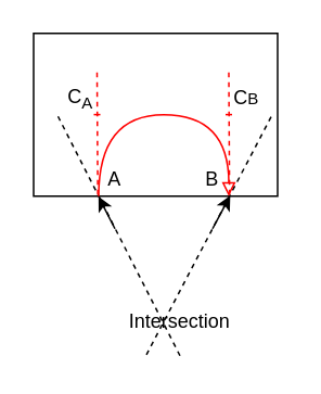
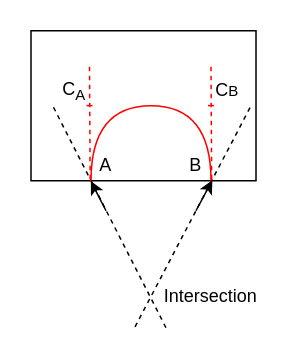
  <mxCell id="0" />
  <mxCell id="1" parent="0" />
  <mxCell id="2" value="" style="rounded=0;whiteSpace=wrap;html=1;" vertex="1" parent="1"><mxGeometry x="20" y="20" width="150" height="100" as="geometry" /></mxCell>
  <mxCell id="3" value="" style="endArrow=classic;html=1;rounded=0;entryX=0.266;entryY=1.002;entryDx=0;entryDy=0;entryPerimeter=0;" edge="1" parent="1" target="2"><mxGeometry width="50" height="50" relative="1" as="geometry"><mxPoint x="70" y="140" as="sourcePoint" /><mxPoint x="130" y="50" as="targetPoint" /></mxGeometry></mxCell>
  <mxCell id="4" value="" style="endArrow=classic;html=1;rounded=0;entryX=0.806;entryY=0.997;entryDx=0;entryDy=0;entryPerimeter=0;" edge="1" parent="1" target="2"><mxGeometry width="50" height="50" relative="1" as="geometry"><mxPoint x="130" y="140" as="sourcePoint" /><mxPoint x="69.9" y="130.2" as="targetPoint" /></mxGeometry></mxCell>
  <mxCell id="5" value="A" style="text;html=1;strokeColor=none;fillColor=none;align=center;verticalAlign=middle;whiteSpace=wrap;rounded=0;" vertex="1" parent="1"><mxGeometry x="60" y="100" width="20" height="20" as="geometry" /></mxCell>
  <mxCell id="6" value="B" style="text;html=1;strokeColor=none;fillColor=none;align=center;verticalAlign=middle;whiteSpace=wrap;rounded=0;" vertex="1" parent="1"><mxGeometry x="120" y="100" width="20" height="20" as="geometry" /></mxCell>
  <mxCell id="7" value="" style="endArrow=none;html=1;rounded=0;dashed=1;" edge="1" parent="1"><mxGeometry width="50" height="50" relative="1" as="geometry"><mxPoint x="35" y="71" as="sourcePoint" /><mxPoint x="111" y="220" as="targetPoint" /></mxGeometry></mxCell>
  <mxCell id="8" value="" style="endArrow=none;html=1;rounded=0;dashed=1;" edge="1" parent="1"><mxGeometry width="50" height="50" relative="1" as="geometry"><mxPoint x="166" y="71.3" as="sourcePoint" /><mxPoint x="88" y="220" as="targetPoint" /></mxGeometry></mxCell>
  <mxCell id="9" value="" style="endArrow=none;html=1;rounded=0;dashed=1;entryX=0.263;entryY=0.997;entryDx=0;entryDy=0;entryPerimeter=0;strokeColor=#FF0000;" edge="1" parent="1"><mxGeometry width="50" height="50" relative="1" as="geometry"><mxPoint x="59" y="44" as="sourcePoint" /><mxPoint x="59.45" y="120" as="targetPoint" /></mxGeometry></mxCell>
  <mxCell id="10" value="" style="endArrow=none;html=1;rounded=0;dashed=1;entryX=0.263;entryY=0.997;entryDx=0;entryDy=0;entryPerimeter=0;strokeColor=#FF0000;" edge="1" parent="1"><mxGeometry width="50" height="50" relative="1" as="geometry"><mxPoint x="140" y="44" as="sourcePoint" /><mxPoint x="140.45" y="120" as="targetPoint" /></mxGeometry></mxCell>
  <mxCell id="11" value="" style="endArrow=none;html=1;rounded=0;strokeColor=#FF0000;" edge="1" parent="1"><mxGeometry width="50" height="50" relative="1" as="geometry"><mxPoint x="57" y="69.9" as="sourcePoint" /><mxPoint x="61" y="69.9" as="targetPoint" /></mxGeometry></mxCell>
  <mxCell id="12" value="" style="endArrow=none;html=1;rounded=0;strokeColor=#FF0000;" edge="1" parent="1"><mxGeometry width="50" height="50" relative="1" as="geometry"><mxPoint x="138" y="69.9" as="sourcePoint" /><mxPoint x="142" y="69.9" as="targetPoint" /></mxGeometry></mxCell>
  <mxCell id="13" value="C&lt;sub&gt;A&lt;/sub&gt;" style="text;html=1;strokeColor=none;fillColor=none;align=center;verticalAlign=middle;whiteSpace=wrap;rounded=0;" vertex="1" parent="1"><mxGeometry x="39" y="50" width="20" height="20" as="geometry" /></mxCell>
  <mxCell id="14" value="C&lt;span style=&quot;font-size: 10px&quot;&gt;B&lt;/span&gt;" style="text;html=1;strokeColor=none;fillColor=none;align=center;verticalAlign=middle;whiteSpace=wrap;rounded=0;" vertex="1" parent="1"><mxGeometry x="141" y="50" width="20" height="20" as="geometry" /></mxCell>
- <mxCell id="15" value="" style="curved=1;endArrow=block;html=1;rounded=0;strokeColor=#FF0000;endFill=0;exitX=0;exitY=1;exitDx=0;exitDy=0;entryX=1;entryY=1;entryDx=0;entryDy=0;" edge="1" parent="1" source="5" target="6"><mxGeometry width="50" height="50" relative="1" as="geometry"><mxPoint x="80" y="100" as="sourcePoint" /><mxPoint x="130" y="50" as="targetPoint" /><Array as="points"><mxPoint x="60" y="70" /><mxPoint x="140" y="70" /></Array></mxGeometry></mxCell>
- <mxCell id="16" value="Intersection" style="text;html=1;strokeColor=none;fillColor=none;align=center;verticalAlign=middle;whiteSpace=wrap;rounded=0;" vertex="1" parent="1"><mxGeometry x="75" y="187" width="70" height="20" as="geometry" /></mxCell>
+ <mxCell id="15" value="" style="curved=1;endArrow=none;html=1;rounded=0;strokeColor=#FF0000;endFill=0;exitX=0;exitY=1;exitDx=0;exitDy=0;entryX=1;entryY=1;entryDx=0;entryDy=0;" edge="1" parent="1" source="5" target="6"><mxGeometry width="50" height="50" relative="1" as="geometry"><mxPoint x="80" y="100" as="sourcePoint" /><mxPoint x="130" y="50" as="targetPoint" /><Array as="points"><mxPoint x="60" y="70" /><mxPoint x="140" y="70" /></Array></mxGeometry></mxCell>
+ <mxCell id="16" value="Intersection" style="text;html=1;strokeColor=none;fillColor=none;align=center;verticalAlign=middle;whiteSpace=wrap;rounded=0;" vertex="1" parent="1"><mxGeometry x="105" y="187" width="70" height="20" as="geometry" /></mxCell>
